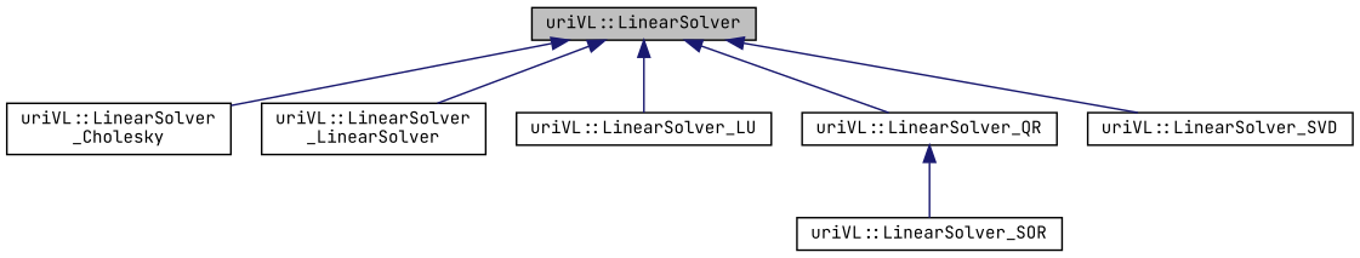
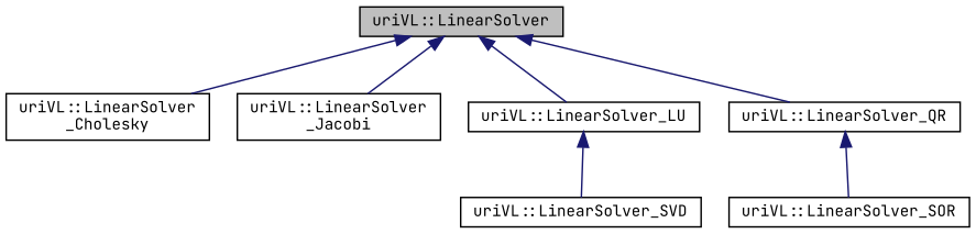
  digraph {
    fontname="JetBrains Mono"
    rankdir=TB
    node [color=black fillcolor=white fontname="JetBrains Mono" fontsize=10 shape=record style=filled]
    edge [color=midnightblue dir=back fontname="JetBrains Mono" fontsize=10 labelfontname=Helvetica labelfontsize=10 style=solid]
    n1 [fillcolor=grey75 fontcolor=black height=0.2 label="uriVL::LinearSolver" width=0.4]
    n2 [height=0.2 label="uriVL::LinearSolver\l_Cholesky" width=0.4]
-   n3 [height=0.2 label="uriVL::LinearSolver\l_LinearSolver" width=0.4]
+   n3 [height=0.2 label="uriVL::LinearSolver\l_Jacobi" width=0.4]
    n4 [height=0.2 label="uriVL::LinearSolver_LU" width=0.4]
    n5 [height=0.2 label="uriVL::LinearSolver_QR" width=0.4]
    n6 [height=0.2 label="uriVL::LinearSolver_SVD" width=0.4]
    n7 [height=0.2 label="uriVL::LinearSolver_SOR" width=0.4]
    n1 -> n2
    n1 -> n3
    n1 -> n4
    n1 -> n5
-   n1 -> n6
+   n4 -> n6
    n5 -> n7
  }
